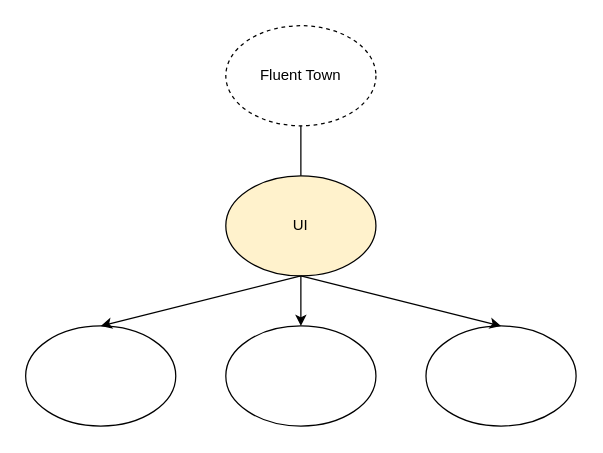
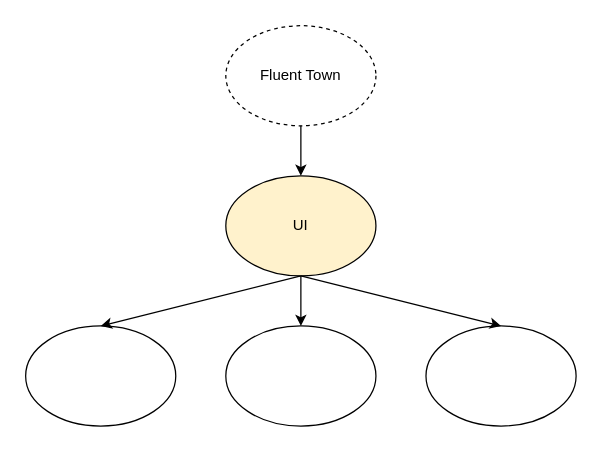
  <mxCell id="0" />
  <mxCell id="1" parent="0" />
  <mxCell id="2" value="Fluent Town" style="ellipse;whiteSpace=wrap;html=1;dashed=1;" vertex="1" parent="1"><mxGeometry x="180" y="20" width="120" height="80" as="geometry" /></mxCell>
  <mxCell id="3" value="UI" style="ellipse;whiteSpace=wrap;html=1;fillColor=#fff2cc;" vertex="1" parent="1"><mxGeometry x="180" y="140" width="120" height="80" as="geometry" /></mxCell>
- <mxCell id="4" value="" style="endArrow=none;html=1;exitX=0.5;exitY=1;exitDx=0;exitDy=0;entryX=0.5;entryY=0;entryDx=0;entryDy=0;" edge="1" parent="1" source="2" target="3"><mxGeometry width="50" height="50" relative="1" as="geometry"><mxPoint x="220" y="230" as="sourcePoint" /><mxPoint x="270" y="180" as="targetPoint" /></mxGeometry></mxCell>
+ <mxCell id="4" value="" style="endArrow=classic;html=1;exitX=0.5;exitY=1;exitDx=0;exitDy=0;entryX=0.5;entryY=0;entryDx=0;entryDy=0;" edge="1" parent="1" source="2" target="3"><mxGeometry width="50" height="50" relative="1" as="geometry"><mxPoint x="220" y="230" as="sourcePoint" /><mxPoint x="270" y="180" as="targetPoint" /></mxGeometry></mxCell>
  <mxCell id="5" value="" style="ellipse;whiteSpace=wrap;html=1;" vertex="1" parent="1"><mxGeometry x="20" y="260" width="120" height="80" as="geometry" /></mxCell>
  <mxCell id="6" value="" style="ellipse;whiteSpace=wrap;html=1;" vertex="1" parent="1"><mxGeometry x="180" y="260" width="120" height="80" as="geometry" /></mxCell>
  <mxCell id="7" value="" style="ellipse;whiteSpace=wrap;html=1;" vertex="1" parent="1"><mxGeometry x="340" y="260" width="120" height="80" as="geometry" /></mxCell>
  <mxCell id="8" value="" style="endArrow=classic;html=1;exitX=0.5;exitY=1;exitDx=0;exitDy=0;entryX=0.5;entryY=0;entryDx=0;entryDy=0;" edge="1" parent="1" source="3" target="5"><mxGeometry width="50" height="50" relative="1" as="geometry"><mxPoint x="220" y="100" as="sourcePoint" /><mxPoint x="220" y="300" as="targetPoint" /></mxGeometry></mxCell>
  <mxCell id="9" value="" style="endArrow=classic;html=1;entryX=0.5;entryY=0;entryDx=0;entryDy=0;exitX=0.5;exitY=1;exitDx=0;exitDy=0;" edge="1" parent="1" source="3" target="6"><mxGeometry width="50" height="50" relative="1" as="geometry"><mxPoint x="430" y="230" as="sourcePoint" /><mxPoint x="270" y="180" as="targetPoint" /></mxGeometry></mxCell>
  <mxCell id="10" value="" style="endArrow=classic;html=1;entryX=0.5;entryY=0;entryDx=0;entryDy=0;exitX=0.5;exitY=1;exitDx=0;exitDy=0;" edge="1" parent="1" source="3" target="7"><mxGeometry width="50" height="50" relative="1" as="geometry"><mxPoint x="220" y="230" as="sourcePoint" /><mxPoint x="270" y="180" as="targetPoint" /></mxGeometry></mxCell>
